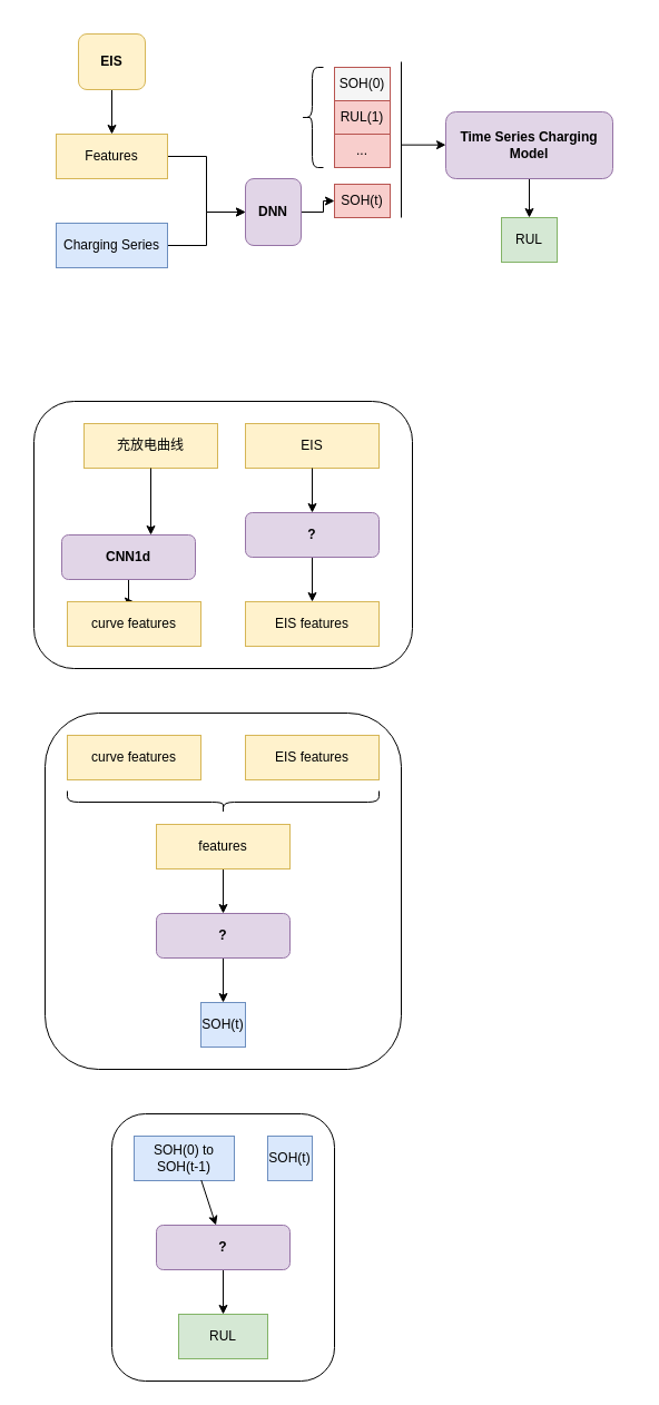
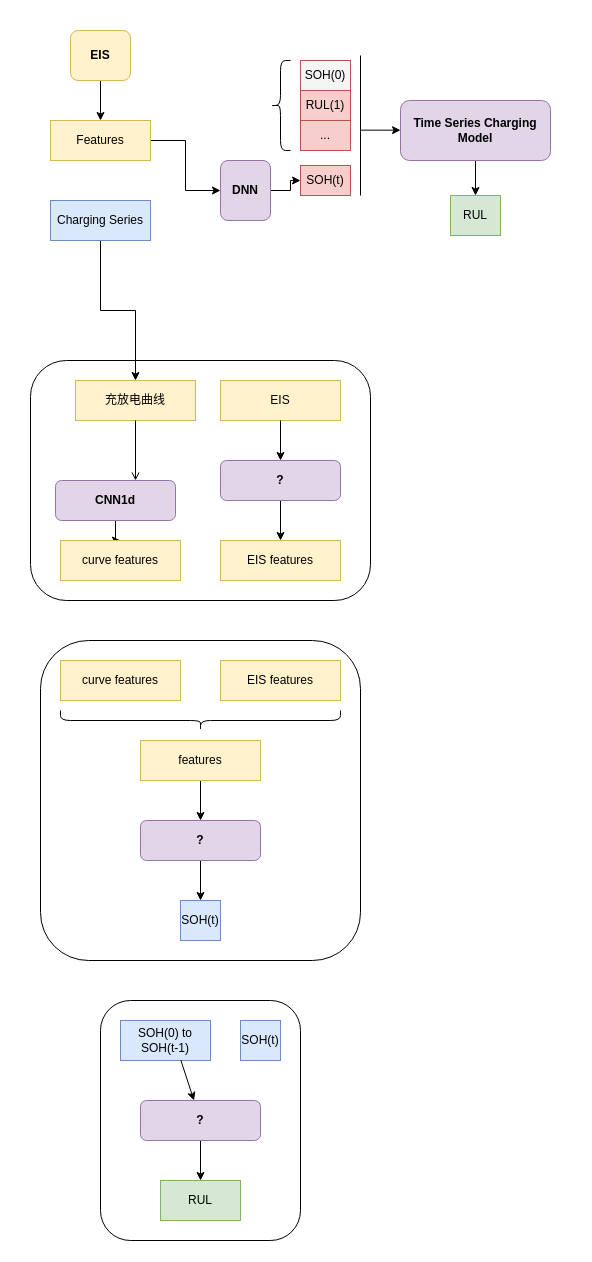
  <mxCell id="0" />
  <mxCell id="1" parent="0" />
  <mxCell id="2" value="" style="rounded=1;whiteSpace=wrap;html=1;" vertex="1" parent="1"><mxGeometry x="40" y="640" width="320" height="320" as="geometry" /></mxCell>
  <mxCell id="3" value="" style="rounded=1;whiteSpace=wrap;html=1;" vertex="1" parent="1"><mxGeometry x="100" y="1000" width="200" height="240" as="geometry" /></mxCell>
  <mxCell id="4" value="" style="rounded=1;whiteSpace=wrap;html=1;" vertex="1" parent="1"><mxGeometry x="30" y="360" width="340" height="240" as="geometry" /></mxCell>
  <mxCell id="5" value="" style="rounded=0;whiteSpace=wrap;html=1;strokeColor=none;" parent="1" vertex="1"><mxGeometry x="20" y="20" width="550" height="240" as="geometry" /></mxCell>
  <mxCell id="6" style="edgeStyle=orthogonalEdgeStyle;rounded=0;orthogonalLoop=1;jettySize=auto;html=1;entryX=0;entryY=0.5;entryDx=0;entryDy=0;" parent="1" source="7" target="13" edge="1"><mxGeometry relative="1" as="geometry" /></mxCell>
  <mxCell id="7" value="Features" style="rounded=0;whiteSpace=wrap;html=1;fillColor=#fff2cc;strokeColor=#d6b656;" parent="1" vertex="1"><mxGeometry x="50" y="120" width="100" height="40" as="geometry" /></mxCell>
  <mxCell id="8" style="edgeStyle=orthogonalEdgeStyle;rounded=0;orthogonalLoop=1;jettySize=auto;html=1;" parent="1" source="9" target="7" edge="1"><mxGeometry relative="1" as="geometry" /></mxCell>
  <mxCell id="9" value="&lt;b&gt;EIS&lt;/b&gt;" style="rounded=1;whiteSpace=wrap;html=1;fillColor=#fff2cc;strokeColor=#d6b656;" parent="1" vertex="1"><mxGeometry x="70" y="30" width="60" height="50" as="geometry" /></mxCell>
- <mxCell id="10" style="edgeStyle=orthogonalEdgeStyle;rounded=0;orthogonalLoop=1;jettySize=auto;html=1;entryX=0;entryY=0.5;entryDx=0;entryDy=0;" parent="1" source="11" target="13" edge="1"><mxGeometry relative="1" as="geometry" /></mxCell>
+ <mxCell id="10" style="edgeStyle=orthogonalEdgeStyle;rounded=0;orthogonalLoop=1;jettySize=auto;html=1;" parent="1" source="11" target="24" edge="1"><mxGeometry relative="1" as="geometry" /></mxCell>
  <mxCell id="11" value="Charging Series" style="rounded=0;whiteSpace=wrap;html=1;fillColor=#dae8fc;strokeColor=#6c8ebf;" parent="1" vertex="1"><mxGeometry x="50" y="200" width="100" height="40" as="geometry" /></mxCell>
  <mxCell id="12" style="edgeStyle=orthogonalEdgeStyle;rounded=0;orthogonalLoop=1;jettySize=auto;html=1;" parent="1" source="13" target="14" edge="1"><mxGeometry relative="1" as="geometry" /></mxCell>
  <mxCell id="13" value="&lt;b&gt;DNN&lt;/b&gt;" style="rounded=1;whiteSpace=wrap;html=1;fillColor=#e1d5e7;strokeColor=#9673a6;" parent="1" vertex="1"><mxGeometry x="220" y="160" width="50" height="60" as="geometry" /></mxCell>
  <mxCell id="14" value="SOH(t)" style="rounded=0;whiteSpace=wrap;html=1;fillColor=#f8cecc;strokeColor=#b85450;" parent="1" vertex="1"><mxGeometry x="300" y="165" width="50" height="30" as="geometry" /></mxCell>
  <mxCell id="15" value="SOH(0)" style="rounded=0;whiteSpace=wrap;html=1;fillColor=#f5f5f5;strokeColor=#b85450;" parent="1" vertex="1"><mxGeometry x="300" y="60" width="50" height="30" as="geometry" /></mxCell>
  <mxCell id="16" value="RUL(1)" style="rounded=0;whiteSpace=wrap;html=1;fillColor=#f8cecc;strokeColor=#b85450;" parent="1" vertex="1"><mxGeometry x="300" y="90" width="50" height="30" as="geometry" /></mxCell>
  <mxCell id="17" value="" style="endArrow=none;html=1;rounded=0;" parent="1" edge="1"><mxGeometry width="50" height="50" relative="1" as="geometry"><mxPoint x="360" y="195" as="sourcePoint" /><mxPoint x="360" y="55" as="targetPoint" /></mxGeometry></mxCell>
  <mxCell id="18" value="" style="endArrow=classic;html=1;rounded=0;entryX=0;entryY=0.5;entryDx=0;entryDy=0;" parent="1" edge="1"><mxGeometry width="50" height="50" relative="1" as="geometry"><mxPoint x="360" y="129.66" as="sourcePoint" /><mxPoint x="400" y="129.66" as="targetPoint" /></mxGeometry></mxCell>
  <mxCell id="19" style="edgeStyle=orthogonalEdgeStyle;rounded=0;orthogonalLoop=1;jettySize=auto;html=1;" parent="1" source="20" target="21" edge="1"><mxGeometry relative="1" as="geometry" /></mxCell>
  <mxCell id="20" value="&lt;p style=&quot;language:zh-CN;margin-top:0pt;margin-bottom:0pt;margin-left:0in;&lt;br/&gt;text-align:left;direction:ltr;unicode-bidi:embed;mso-line-break-override:none;&lt;br/&gt;word-break:normal;punctuation-wrap:hanging&quot;&gt;&lt;b&gt;Time Series Charging Model&lt;/b&gt;&lt;/p&gt;" style="rounded=1;whiteSpace=wrap;html=1;fillColor=#e1d5e7;strokeColor=#9673a6;" parent="1" vertex="1"><mxGeometry x="400" y="100" width="150" height="60" as="geometry" /></mxCell>
  <mxCell id="21" value="RUL" style="rounded=0;whiteSpace=wrap;html=1;fillColor=#d5e8d4;strokeColor=#82b366;" parent="1" vertex="1"><mxGeometry x="450" y="195" width="50" height="40" as="geometry" /></mxCell>
  <mxCell id="22" value="..." style="rounded=0;whiteSpace=wrap;html=1;fillColor=#f8cecc;strokeColor=#b85450;" parent="1" vertex="1"><mxGeometry x="300" y="120" width="50" height="30" as="geometry" /></mxCell>
  <mxCell id="23" value="" style="shape=curlyBracket;whiteSpace=wrap;html=1;rounded=1;labelPosition=left;verticalLabelPosition=middle;align=right;verticalAlign=middle;" parent="1" vertex="1"><mxGeometry x="270" y="60" width="20" height="90" as="geometry" /></mxCell>
  <mxCell id="24" value="充放电曲线" style="rounded=0;whiteSpace=wrap;html=1;fillColor=#fff2cc;strokeColor=#d6b656;" vertex="1" parent="1"><mxGeometry x="75" y="380" width="120" height="40" as="geometry" /></mxCell>
- <mxCell id="25" value="" style="edgeStyle=orthogonalEdgeStyle;rounded=0;orthogonalLoop=1;jettySize=auto;html=1;" edge="1" parent="1" source="24" target="27"><mxGeometry relative="1" as="geometry"><mxPoint x="110" y="420" as="sourcePoint" /><mxPoint x="110" y="500" as="targetPoint" /><Array as="points"><mxPoint x="110" y="490" /><mxPoint x="110" y="490" /></Array></mxGeometry></mxCell>
+ <mxCell id="25" value="" style="edgeStyle=orthogonalEdgeStyle;rounded=0;orthogonalLoop=1;jettySize=auto;html=1;endArrow=open;" edge="1" parent="1" source="24" target="27"><mxGeometry relative="1" as="geometry"><mxPoint x="110" y="420" as="sourcePoint" /><mxPoint x="110" y="500" as="targetPoint" /><Array as="points"><mxPoint x="110" y="490" /><mxPoint x="110" y="490" /></Array></mxGeometry></mxCell>
  <mxCell id="26" style="edgeStyle=orthogonalEdgeStyle;rounded=0;orthogonalLoop=1;jettySize=auto;html=1;" edge="1" parent="1" source="27" target="28"><mxGeometry relative="1" as="geometry" /></mxCell>
  <mxCell id="27" value="&lt;b&gt;CNN1d&lt;/b&gt;" style="rounded=1;whiteSpace=wrap;html=1;fillColor=#e1d5e7;strokeColor=#9673a6;" vertex="1" parent="1"><mxGeometry x="55" y="480" width="120" height="40" as="geometry" /></mxCell>
  <mxCell id="28" value="curve features" style="rounded=0;whiteSpace=wrap;html=1;fillColor=#fff2cc;strokeColor=#d6b656;" vertex="1" parent="1"><mxGeometry x="60" y="540" width="120" height="40" as="geometry" /></mxCell>
  <mxCell id="29" value="EIS" style="rounded=0;whiteSpace=wrap;html=1;fillColor=#fff2cc;strokeColor=#d6b656;" vertex="1" parent="1"><mxGeometry x="220" y="380" width="120" height="40" as="geometry" /></mxCell>
  <mxCell id="30" value="" style="edgeStyle=orthogonalEdgeStyle;rounded=0;orthogonalLoop=1;jettySize=auto;html=1;" edge="1" parent="1" source="29" target="32"><mxGeometry relative="1" as="geometry"><mxPoint x="270" y="420" as="sourcePoint" /><mxPoint x="270" y="500" as="targetPoint" /><Array as="points"><mxPoint x="270" y="490" /><mxPoint x="270" y="490" /></Array></mxGeometry></mxCell>
  <mxCell id="31" style="edgeStyle=orthogonalEdgeStyle;rounded=0;orthogonalLoop=1;jettySize=auto;html=1;" edge="1" parent="1" source="32" target="33"><mxGeometry relative="1" as="geometry" /></mxCell>
  <mxCell id="32" value="&lt;b&gt;?&lt;/b&gt;" style="rounded=1;whiteSpace=wrap;html=1;fillColor=#e1d5e7;strokeColor=#9673a6;" vertex="1" parent="1"><mxGeometry x="220" y="460" width="120" height="40" as="geometry" /></mxCell>
  <mxCell id="33" value="EIS features" style="rounded=0;whiteSpace=wrap;html=1;fillColor=#fff2cc;strokeColor=#d6b656;" vertex="1" parent="1"><mxGeometry x="220" y="540" width="120" height="40" as="geometry" /></mxCell>
  <mxCell id="34" value="SOH(t)" style="rounded=0;whiteSpace=wrap;html=1;fillColor=#dae8fc;strokeColor=#6c8ebf;" vertex="1" parent="1"><mxGeometry x="240" y="1020" width="40" height="40" as="geometry" /></mxCell>
  <mxCell id="35" value="SOH(0) to SOH(t-1)" style="rounded=0;whiteSpace=wrap;html=1;fillColor=#dae8fc;strokeColor=#6c8ebf;" vertex="1" parent="1"><mxGeometry x="120" y="1020" width="90" height="40" as="geometry" /></mxCell>
  <mxCell id="36" value="" style="endArrow=classic;html=1;rounded=0;exitX=0.67;exitY=0.989;exitDx=0;exitDy=0;exitPerimeter=0;" edge="1" parent="1" source="35" target="38"><mxGeometry width="50" height="50" relative="1" as="geometry"><mxPoint x="250" y="1140" as="sourcePoint" /><mxPoint x="260" y="1100" as="targetPoint" /></mxGeometry></mxCell>
  <mxCell id="37" style="edgeStyle=orthogonalEdgeStyle;rounded=0;orthogonalLoop=1;jettySize=auto;html=1;" edge="1" parent="1" source="38" target="39"><mxGeometry relative="1" as="geometry" /></mxCell>
  <mxCell id="38" value="&lt;b&gt;?&lt;/b&gt;" style="rounded=1;whiteSpace=wrap;html=1;fillColor=#e1d5e7;strokeColor=#9673a6;" vertex="1" parent="1"><mxGeometry x="140" y="1100" width="120" height="40" as="geometry" /></mxCell>
  <mxCell id="39" value="RUL" style="rounded=0;whiteSpace=wrap;html=1;fillColor=#d5e8d4;strokeColor=#82b366;" vertex="1" parent="1"><mxGeometry x="160" y="1180" width="80" height="40" as="geometry" /></mxCell>
  <mxCell id="40" value="curve features" style="rounded=0;whiteSpace=wrap;html=1;fillColor=#fff2cc;strokeColor=#d6b656;" vertex="1" parent="1"><mxGeometry x="60" y="660" width="120" height="40" as="geometry" /></mxCell>
  <mxCell id="41" value="EIS features" style="rounded=0;whiteSpace=wrap;html=1;fillColor=#fff2cc;strokeColor=#d6b656;" vertex="1" parent="1"><mxGeometry x="220" y="660" width="120" height="40" as="geometry" /></mxCell>
  <mxCell id="42" value="" style="shape=curlyBracket;whiteSpace=wrap;html=1;rounded=1;flipH=1;labelPosition=right;verticalLabelPosition=middle;align=left;verticalAlign=middle;rotation=90;" vertex="1" parent="1"><mxGeometry x="190" y="580" width="20" height="280" as="geometry" /></mxCell>
  <mxCell id="43" style="edgeStyle=orthogonalEdgeStyle;rounded=0;orthogonalLoop=1;jettySize=auto;html=1;" edge="1" parent="1" source="44" target="46"><mxGeometry relative="1" as="geometry" /></mxCell>
  <mxCell id="44" value="features" style="rounded=0;whiteSpace=wrap;html=1;fillColor=#fff2cc;strokeColor=#d6b656;" vertex="1" parent="1"><mxGeometry x="140" y="740" width="120" height="40" as="geometry" /></mxCell>
  <mxCell id="45" style="edgeStyle=orthogonalEdgeStyle;rounded=0;orthogonalLoop=1;jettySize=auto;html=1;" edge="1" parent="1" source="46" target="47"><mxGeometry relative="1" as="geometry" /></mxCell>
  <mxCell id="46" value="&lt;b&gt;?&lt;/b&gt;" style="rounded=1;whiteSpace=wrap;html=1;fillColor=#e1d5e7;strokeColor=#9673a6;" vertex="1" parent="1"><mxGeometry x="140" y="820" width="120" height="40" as="geometry" /></mxCell>
  <mxCell id="47" value="SOH(t)" style="rounded=0;whiteSpace=wrap;html=1;fillColor=#dae8fc;strokeColor=#6c8ebf;" vertex="1" parent="1"><mxGeometry x="180" y="900" width="40" height="40" as="geometry" /></mxCell>
